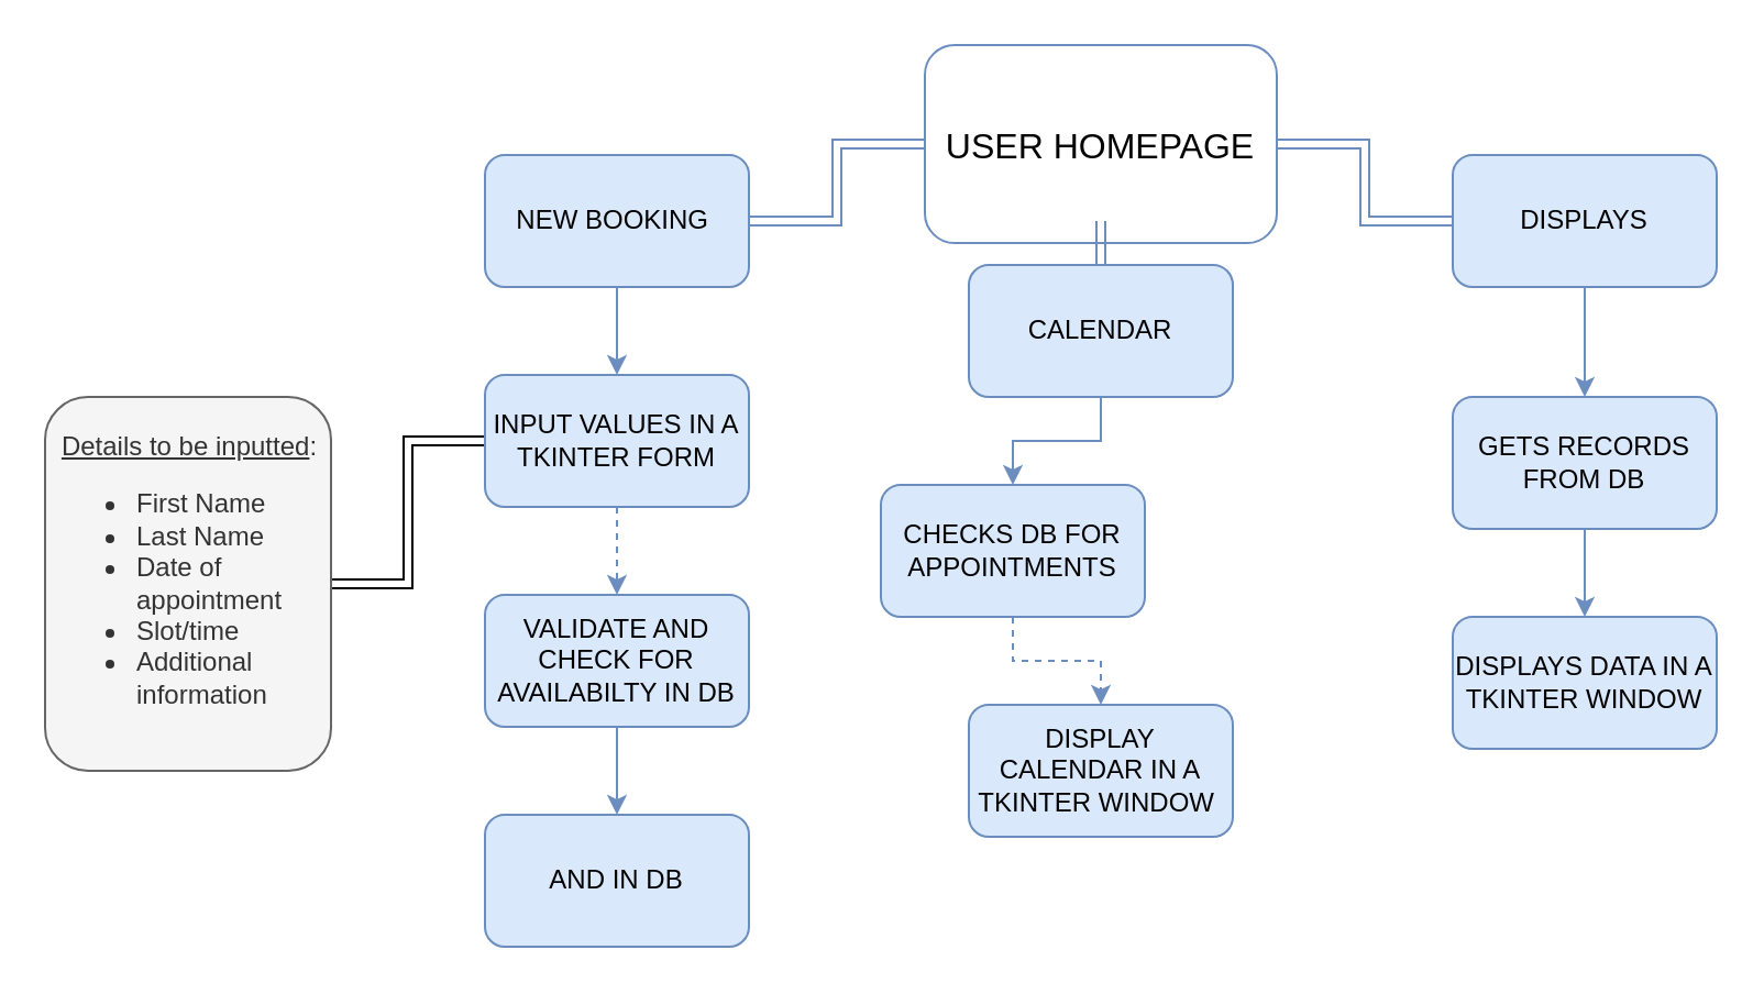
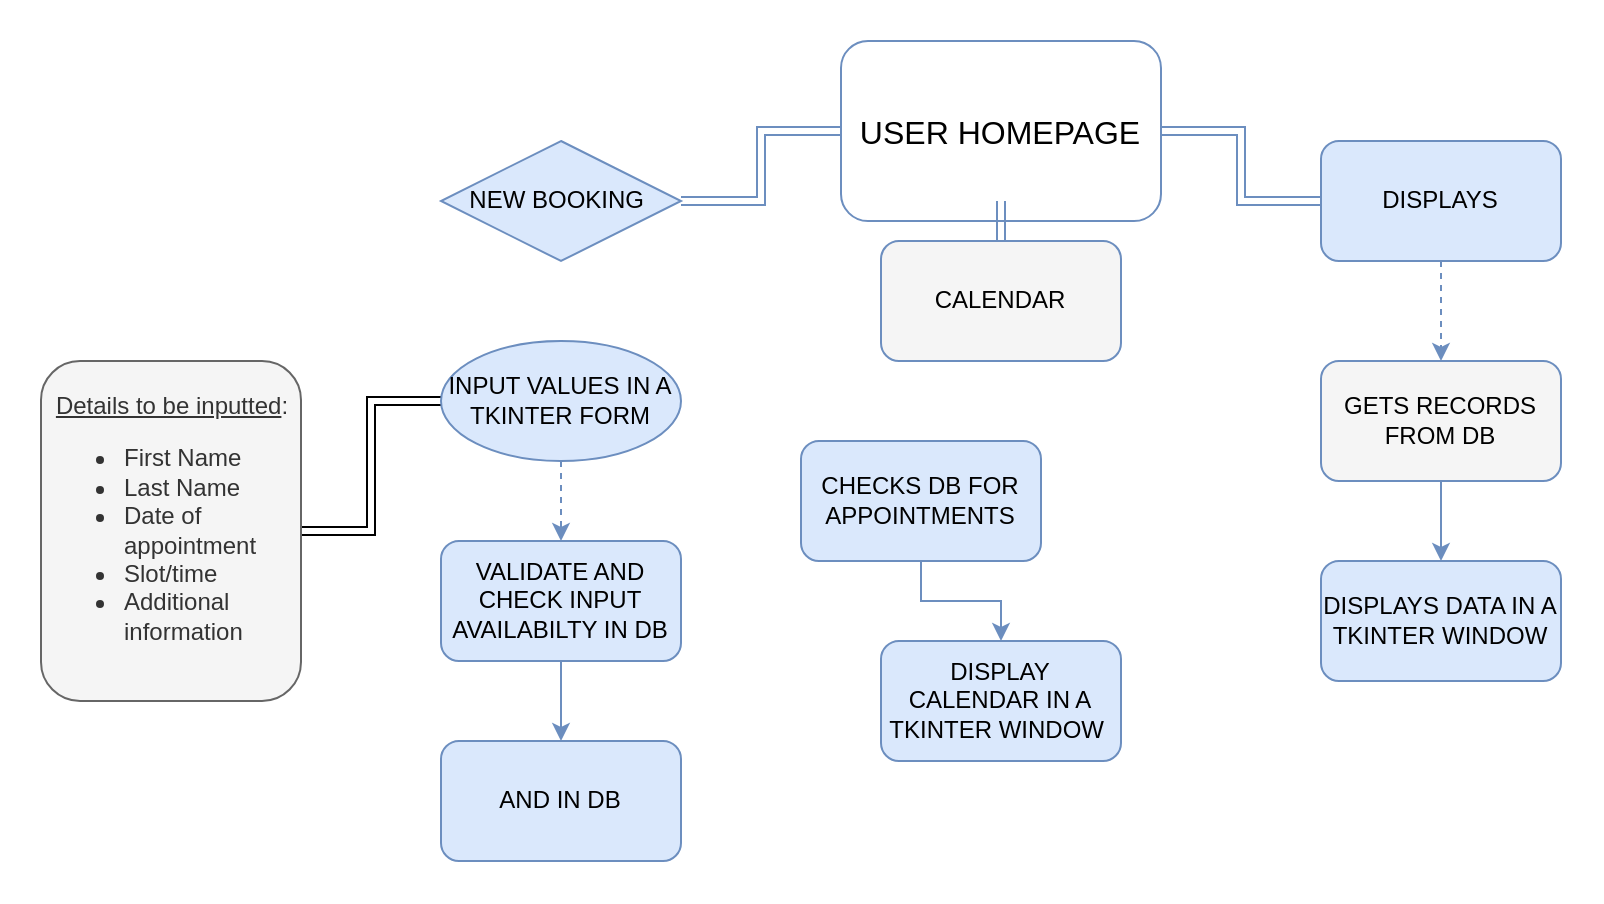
  <mxCell id="0" />
  <mxCell id="1" parent="0" />
  <mxCell id="2" value="" style="edgeStyle=orthogonalEdgeStyle;rounded=0;orthogonalLoop=1;jettySize=auto;html=1;shape=link;fillColor=#dae8fc;strokeColor=#6c8ebf;" parent="1" source="5" target="7" edge="1"><mxGeometry relative="1" as="geometry" /></mxCell>
  <mxCell id="3" value="" style="edgeStyle=orthogonalEdgeStyle;rounded=0;orthogonalLoop=1;jettySize=auto;html=1;shape=link;fillColor=#dae8fc;strokeColor=#6c8ebf;" parent="1" source="5" target="9" edge="1"><mxGeometry relative="1" as="geometry" /></mxCell>
  <mxCell id="4" value="" style="edgeStyle=orthogonalEdgeStyle;rounded=0;orthogonalLoop=1;jettySize=auto;html=1;shape=link;fillColor=#dae8fc;strokeColor=#6c8ebf;" parent="1" source="5" target="11" edge="1"><mxGeometry relative="1" as="geometry" /></mxCell>
  <mxCell id="5" value="USER HOMEPAGE" style="rounded=1;fillColor=none;strokeColor=#6c8ebf;fontSize=16;" parent="1" vertex="1"><mxGeometry x="420" y="20" width="160" height="90" as="geometry" /></mxCell>
- <mxCell id="6" value="" style="rounded=0;orthogonalLoop=1;jettySize=auto;html=1;fillColor=#dae8fc;strokeColor=#6c8ebf;" parent="1" source="7" target="14" edge="1"><mxGeometry relative="1" as="geometry" /></mxCell>
- <mxCell id="7" value="NEW BOOKING&amp;nbsp;" style="whiteSpace=wrap;html=1;rounded=1;align=center;fillColor=#dae8fc;strokeColor=#6c8ebf;" parent="1" vertex="1"><mxGeometry x="220" y="70" width="120" height="60" as="geometry" /></mxCell>
- <mxCell id="8" value="" style="edgeStyle=orthogonalEdgeStyle;rounded=0;orthogonalLoop=1;jettySize=auto;html=1;fillColor=#dae8fc;strokeColor=#6c8ebf;" parent="1" source="9" target="22" edge="1"><mxGeometry relative="1" as="geometry" /></mxCell>
+ <mxCell id="7" value="NEW BOOKING&amp;nbsp;" style="rhombus;whiteSpace=wrap;html=1;align=center;fillColor=#dae8fc;strokeColor=#6c8ebf;" parent="1" vertex="1"><mxGeometry x="220" y="70" width="120" height="60" as="geometry" /></mxCell>
+ <mxCell id="8" value="" style="edgeStyle=orthogonalEdgeStyle;rounded=0;orthogonalLoop=1;jettySize=auto;html=1;fillColor=#dae8fc;strokeColor=#6c8ebf;dashed=1;" parent="1" source="9" target="22" edge="1"><mxGeometry relative="1" as="geometry" /></mxCell>
  <mxCell id="9" value="DISPLAYS" style="whiteSpace=wrap;html=1;rounded=1;fillColor=#dae8fc;strokeColor=#6c8ebf;" parent="1" vertex="1"><mxGeometry x="660" y="70" width="120" height="60" as="geometry" /></mxCell>
- <mxCell id="10" value="" style="edgeStyle=orthogonalEdgeStyle;rounded=0;orthogonalLoop=1;jettySize=auto;html=1;fillColor=#dae8fc;strokeColor=#6c8ebf;" parent="1" source="11" target="19" edge="1"><mxGeometry relative="1" as="geometry" /></mxCell>
- <mxCell id="11" value="CALENDAR" style="whiteSpace=wrap;html=1;rounded=1;fillColor=#dae8fc;strokeColor=#6c8ebf;" parent="1" vertex="1"><mxGeometry x="440" y="120" width="120" height="60" as="geometry" /></mxCell>
+ <mxCell id="11" value="CALENDAR" style="whiteSpace=wrap;html=1;rounded=1;fillColor=#f5f5f5;strokeColor=#6c8ebf;" parent="1" vertex="1"><mxGeometry x="440" y="120" width="120" height="60" as="geometry" /></mxCell>
  <mxCell id="12" value="" style="edgeStyle=orthogonalEdgeStyle;rounded=0;orthogonalLoop=1;jettySize=auto;html=1;fillColor=#dae8fc;strokeColor=#6c8ebf;dashed=1;" parent="1" source="14" target="16" edge="1"><mxGeometry relative="1" as="geometry" /></mxCell>
  <mxCell id="13" value="" style="edgeStyle=orthogonalEdgeStyle;rounded=0;orthogonalLoop=1;jettySize=auto;html=1;shape=link;" parent="1" source="14" target="24" edge="1"><mxGeometry relative="1" as="geometry" /></mxCell>
- <mxCell id="14" value="INPUT VALUES IN A TKINTER FORM" style="whiteSpace=wrap;html=1;rounded=1;align=center;fillColor=#dae8fc;strokeColor=#6c8ebf;" parent="1" vertex="1"><mxGeometry x="220" y="170" width="120" height="60" as="geometry" /></mxCell>
+ <mxCell id="14" value="INPUT VALUES IN A TKINTER FORM" style="ellipse;whiteSpace=wrap;html=1;align=center;fillColor=#dae8fc;strokeColor=#6c8ebf;" parent="1" vertex="1"><mxGeometry x="220" y="170" width="120" height="60" as="geometry" /></mxCell>
  <mxCell id="15" value="" style="edgeStyle=orthogonalEdgeStyle;rounded=0;orthogonalLoop=1;jettySize=auto;html=1;fillColor=#dae8fc;strokeColor=#6c8ebf;" parent="1" source="16" target="17" edge="1"><mxGeometry relative="1" as="geometry" /></mxCell>
- <mxCell id="16" value="VALIDATE AND CHECK FOR AVAILABILTY IN DB" style="whiteSpace=wrap;html=1;rounded=1;align=center;fillColor=#dae8fc;strokeColor=#6c8ebf;" parent="1" vertex="1"><mxGeometry x="220" y="270" width="120" height="60" as="geometry" /></mxCell>
+ <mxCell id="16" value="VALIDATE AND CHECK INPUT AVAILABILTY IN DB" style="whiteSpace=wrap;html=1;rounded=1;align=center;fillColor=#dae8fc;strokeColor=#6c8ebf;" parent="1" vertex="1"><mxGeometry x="220" y="270" width="120" height="60" as="geometry" /></mxCell>
  <mxCell id="17" value="AND IN DB" style="whiteSpace=wrap;html=1;rounded=1;align=center;fillColor=#dae8fc;strokeColor=#6c8ebf;" parent="1" vertex="1"><mxGeometry x="220" y="370" width="120" height="60" as="geometry" /></mxCell>
- <mxCell id="18" value="" style="edgeStyle=orthogonalEdgeStyle;rounded=0;orthogonalLoop=1;jettySize=auto;html=1;fillColor=#dae8fc;strokeColor=#6c8ebf;dashed=1;" parent="1" source="19" target="20" edge="1"><mxGeometry relative="1" as="geometry" /></mxCell>
+ <mxCell id="18" value="" style="edgeStyle=orthogonalEdgeStyle;rounded=0;orthogonalLoop=1;jettySize=auto;html=1;fillColor=#dae8fc;strokeColor=#6c8ebf;" parent="1" source="19" target="20" edge="1"><mxGeometry relative="1" as="geometry" /></mxCell>
  <mxCell id="19" value="CHECKS DB FOR APPOINTMENTS" style="whiteSpace=wrap;html=1;rounded=1;fillColor=#dae8fc;strokeColor=#6c8ebf;" parent="1" vertex="1"><mxGeometry x="400" y="220" width="120" height="60" as="geometry" /></mxCell>
  <mxCell id="20" value="DISPLAY CALENDAR IN A TKINTER WINDOW&amp;nbsp;" style="whiteSpace=wrap;html=1;rounded=1;fillColor=#dae8fc;strokeColor=#6c8ebf;" parent="1" vertex="1"><mxGeometry x="440" y="320" width="120" height="60" as="geometry" /></mxCell>
  <mxCell id="21" value="" style="edgeStyle=orthogonalEdgeStyle;rounded=0;orthogonalLoop=1;jettySize=auto;html=1;fillColor=#dae8fc;strokeColor=#6c8ebf;" parent="1" source="22" target="23" edge="1"><mxGeometry relative="1" as="geometry" /></mxCell>
- <mxCell id="22" value="GETS RECORDS FROM DB" style="whiteSpace=wrap;html=1;rounded=1;fillColor=#dae8fc;strokeColor=#6c8ebf;" parent="1" vertex="1"><mxGeometry x="660" y="180" width="120" height="60" as="geometry" /></mxCell>
+ <mxCell id="22" value="GETS RECORDS FROM DB" style="whiteSpace=wrap;html=1;rounded=1;fillColor=#f5f5f5;strokeColor=#6c8ebf;" parent="1" vertex="1"><mxGeometry x="660" y="180" width="120" height="60" as="geometry" /></mxCell>
  <mxCell id="23" value="DISPLAYS DATA IN A TKINTER WINDOW" style="whiteSpace=wrap;html=1;rounded=1;fillColor=#dae8fc;strokeColor=#6c8ebf;" parent="1" vertex="1"><mxGeometry x="660" y="280" width="120" height="60" as="geometry" /></mxCell>
  <mxCell id="24" value="&lt;div style=&quot;text-align: center;&quot;&gt;&lt;u style=&quot;background-color: transparent; color: light-dark(rgb(51, 51, 51), rgb(193, 193, 193));&quot;&gt;Details to be inputted&lt;/u&gt;&lt;span style=&quot;background-color: transparent; color: light-dark(rgb(51, 51, 51), rgb(193, 193, 193));&quot;&gt;:&lt;/span&gt;&lt;/div&gt;&lt;div&gt;&lt;ul&gt;&lt;li&gt;First Name&lt;/li&gt;&lt;li&gt;Last Name&lt;/li&gt;&lt;li&gt;Date of appointment&lt;/li&gt;&lt;li&gt;Slot/time&amp;nbsp;&lt;/li&gt;&lt;li&gt;Additional information&lt;/li&gt;&lt;/ul&gt;&lt;/div&gt;" style="whiteSpace=wrap;html=1;rounded=1;align=left;fillColor=#f5f5f5;strokeColor=#666666;fontColor=#333333;gradientColor=none;" parent="1" vertex="1"><mxGeometry x="20" y="180" width="130" height="170" as="geometry" /></mxCell>
